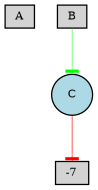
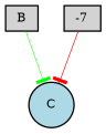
  digraph {
    node [fillcolor=lightgray fontsize=9 shape=box style=filled]
    edge [arrowhead=tee style=solid]
-   A [height=0.2 width=0.2]
    B [height=0.2 width=0.2]
    C [fillcolor=lightblue height=0.2 shape=circle width=0.2]
    n4 [height=0.2 label=-7 width=0.2]
    B -> C [color=green penwidth=0.38911250598923475]
-   C -> n4 [color=red penwidth=0.4948211416180539]
+   n4 -> C [color=red penwidth=0.4948211416180539]
  }
